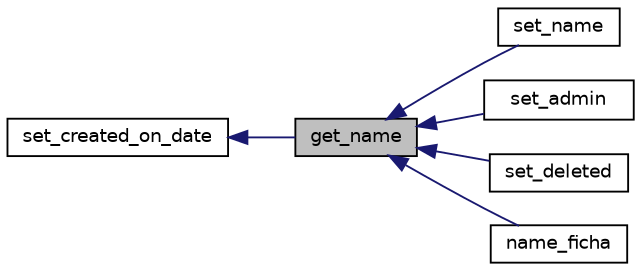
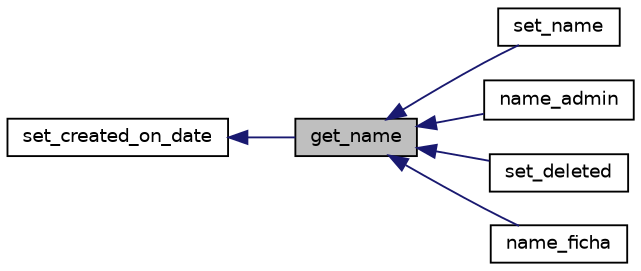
  digraph {
    rankdir=LR
    node [color=black fillcolor=white fontname=Helvetica fontsize=10 shape=record style=filled]
    edge [color=midnightblue dir=back fontname=Helvetica fontsize=10 labelfontname=Helvetica labelfontsize=10 style=solid]
    n1 [fillcolor=grey75 fontcolor=black height=0.2 label=get_name width=0.4]
    n2 [height=0.2 label=set_name width=0.4]
-   n3 [height=0.2 label=set_admin width=0.4]
+   n3 [height=0.2 label=name_admin width=0.4]
    n4 [height=0.2 label=set_deleted width=0.4]
    n5 [height=0.2 label=name_ficha width=0.4]
    n6 [height=0.2 label=set_created_on_date width=0.4]
    n1 -> n2
    n1 -> n3
    n1 -> n4
    n1 -> n5
    n6 -> n1
  }
